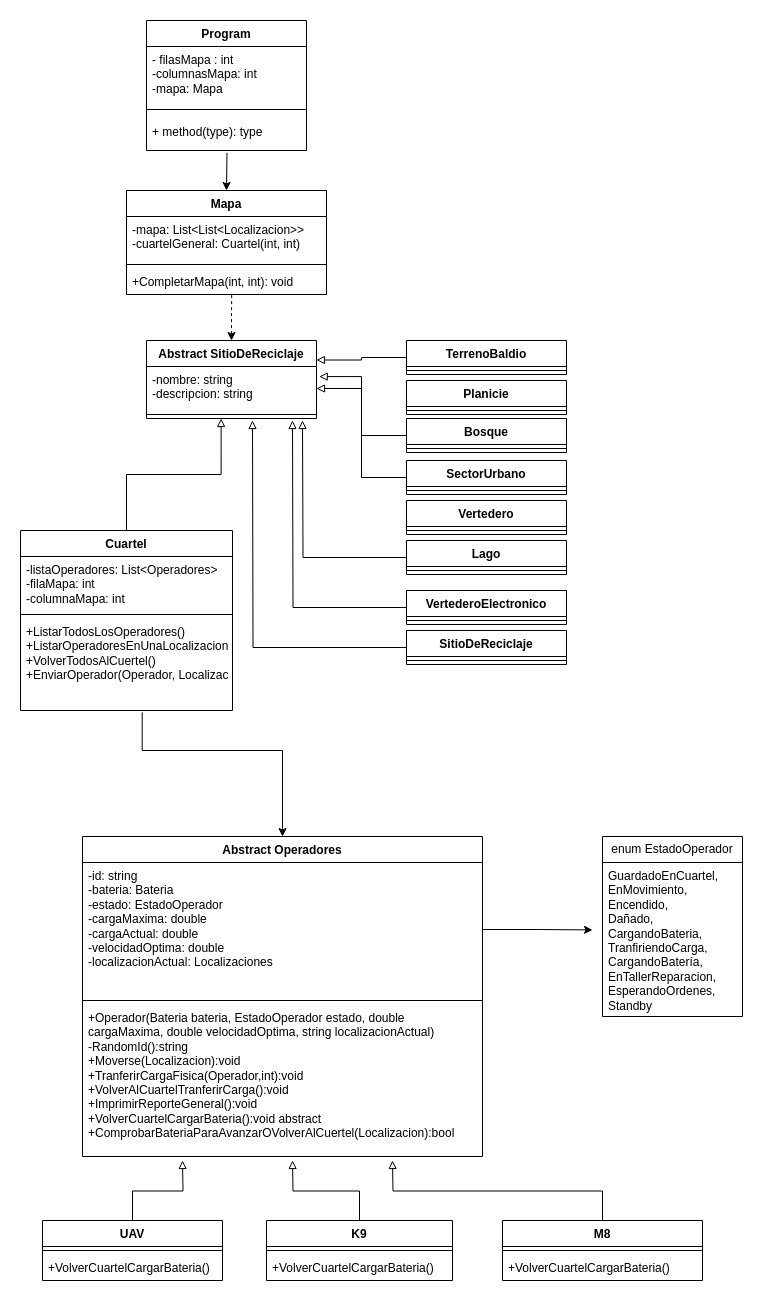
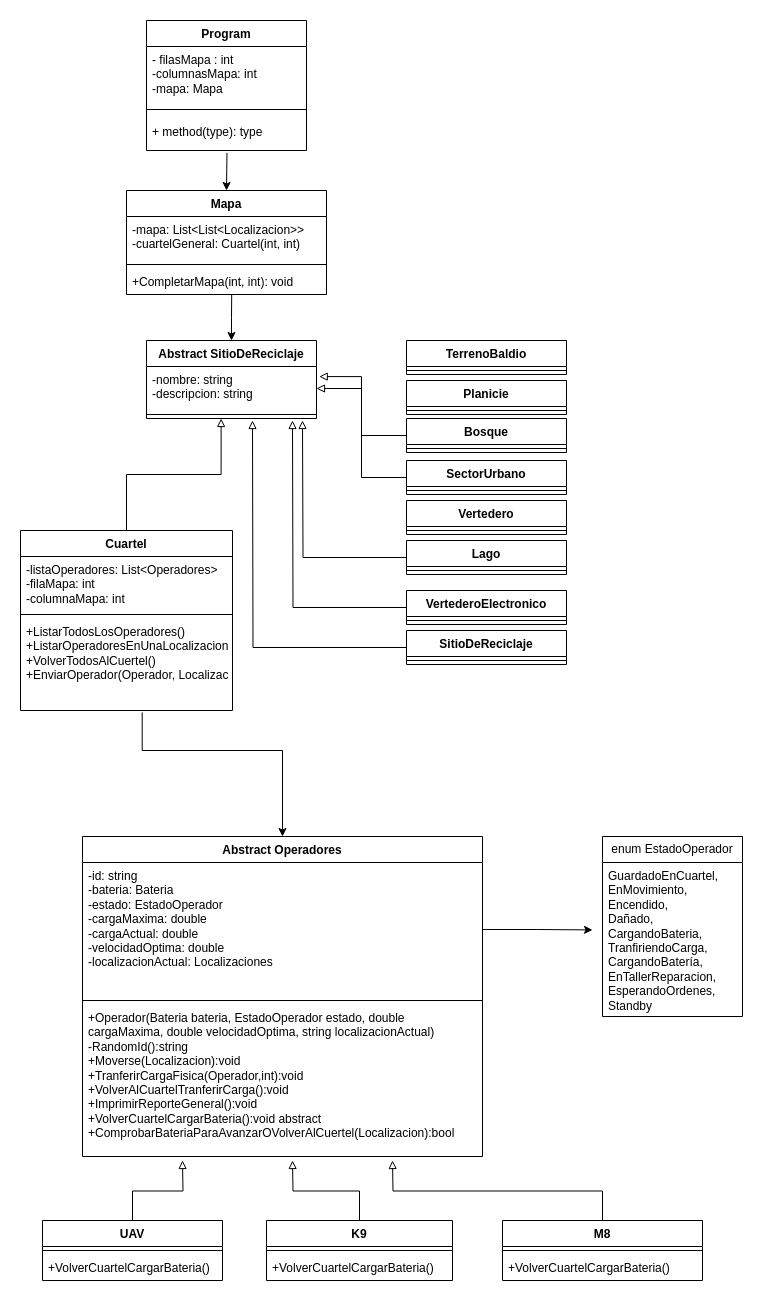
  <mxCell id="0" />
  <mxCell id="1" parent="0" />
  <mxCell id="2" value="Program" style="swimlane;fontStyle=1;align=center;verticalAlign=top;childLayout=stackLayout;horizontal=1;startSize=26;horizontalStack=0;resizeParent=1;resizeParentMax=0;resizeLast=0;collapsible=1;marginBottom=0;whiteSpace=wrap;html=1;" vertex="1" parent="1"><mxGeometry x="146" y="20" width="160" height="130" as="geometry" /></mxCell>
  <mxCell id="3" value="- filasMapa : int&lt;br&gt;-columnasMapa: int&lt;br&gt;-mapa: Mapa" style="text;strokeColor=none;fillColor=none;align=left;verticalAlign=top;spacingLeft=4;spacingRight=4;overflow=hidden;rotatable=0;points=[[0,0.5],[1,0.5]];portConstraint=eastwest;whiteSpace=wrap;html=1;" vertex="1" parent="2"><mxGeometry y="26" width="160" height="54" as="geometry" /></mxCell>
  <mxCell id="4" value="" style="line;strokeWidth=1;fillColor=none;align=left;verticalAlign=middle;spacingTop=-1;spacingLeft=3;spacingRight=3;rotatable=0;labelPosition=right;points=[];portConstraint=eastwest;strokeColor=inherit;" vertex="1" parent="2"><mxGeometry y="80" width="160" height="18" as="geometry" /></mxCell>
  <mxCell id="5" value="+ method(type): type" style="text;strokeColor=none;fillColor=none;align=left;verticalAlign=top;spacingLeft=4;spacingRight=4;overflow=hidden;rotatable=0;points=[[0,0.5],[1,0.5]];portConstraint=eastwest;whiteSpace=wrap;html=1;" vertex="1" parent="2"><mxGeometry y="98" width="160" height="32" as="geometry" /></mxCell>
  <mxCell id="6" value="Mapa" style="swimlane;fontStyle=1;align=center;verticalAlign=top;childLayout=stackLayout;horizontal=1;startSize=26;horizontalStack=0;resizeParent=1;resizeParentMax=0;resizeLast=0;collapsible=1;marginBottom=0;whiteSpace=wrap;html=1;" vertex="1" parent="1"><mxGeometry x="126" y="190" width="200" height="104" as="geometry" /></mxCell>
  <mxCell id="7" value="-mapa: List&amp;lt;List&amp;lt;Localizacion&amp;gt;&amp;gt;&lt;br&gt;-cuartelGeneral: Cuartel(int, int)" style="text;strokeColor=none;fillColor=none;align=left;verticalAlign=top;spacingLeft=4;spacingRight=4;overflow=hidden;rotatable=0;points=[[0,0.5],[1,0.5]];portConstraint=eastwest;whiteSpace=wrap;html=1;" vertex="1" parent="6"><mxGeometry y="26" width="200" height="44" as="geometry" /></mxCell>
  <mxCell id="8" value="" style="line;strokeWidth=1;fillColor=none;align=left;verticalAlign=middle;spacingTop=-1;spacingLeft=3;spacingRight=3;rotatable=0;labelPosition=right;points=[];portConstraint=eastwest;strokeColor=inherit;" vertex="1" parent="6"><mxGeometry y="70" width="200" height="8" as="geometry" /></mxCell>
  <mxCell id="9" value="+CompletarMapa(int, int): void" style="text;strokeColor=none;fillColor=none;align=left;verticalAlign=top;spacingLeft=4;spacingRight=4;overflow=hidden;rotatable=0;points=[[0,0.5],[1,0.5]];portConstraint=eastwest;whiteSpace=wrap;html=1;" vertex="1" parent="6"><mxGeometry y="78" width="200" height="26" as="geometry" /></mxCell>
  <mxCell id="10" value="Cuartel" style="swimlane;fontStyle=1;align=center;verticalAlign=top;childLayout=stackLayout;horizontal=1;startSize=26;horizontalStack=0;resizeParent=1;resizeParentMax=0;resizeLast=0;collapsible=1;marginBottom=0;whiteSpace=wrap;html=1;" vertex="1" parent="1"><mxGeometry x="20" y="530" width="212" height="180" as="geometry" /></mxCell>
  <mxCell id="11" value="-listaOperadores: List&amp;lt;Operadores&amp;gt;&lt;br&gt;-filaMapa: int&lt;br&gt;-columnaMapa: int" style="text;strokeColor=none;fillColor=none;align=left;verticalAlign=top;spacingLeft=4;spacingRight=4;overflow=hidden;rotatable=0;points=[[0,0.5],[1,0.5]];portConstraint=eastwest;whiteSpace=wrap;html=1;" vertex="1" parent="10"><mxGeometry y="26" width="212" height="54" as="geometry" /></mxCell>
  <mxCell id="12" value="" style="line;strokeWidth=1;fillColor=none;align=left;verticalAlign=middle;spacingTop=-1;spacingLeft=3;spacingRight=3;rotatable=0;labelPosition=right;points=[];portConstraint=eastwest;strokeColor=inherit;" vertex="1" parent="10"><mxGeometry y="80" width="212" height="8" as="geometry" /></mxCell>
  <mxCell id="13" value="+ListarTodosLosOperadores()&lt;br&gt;+ListarOperadoresEnUnaLocalizacion(Localizacion)&lt;br&gt;+VolverTodosAlCuertel()&lt;br&gt;+EnviarOperador(Operador, Localizacion)" style="text;strokeColor=none;fillColor=none;align=left;verticalAlign=top;spacingLeft=4;spacingRight=4;overflow=hidden;rotatable=0;points=[[0,0.5],[1,0.5]];portConstraint=eastwest;whiteSpace=wrap;html=1;" vertex="1" parent="10"><mxGeometry y="88" width="212" height="92" as="geometry" /></mxCell>
  <mxCell id="14" value="Abstract SitioDeReciclaje" style="swimlane;fontStyle=1;align=center;verticalAlign=top;childLayout=stackLayout;horizontal=1;startSize=26;horizontalStack=0;resizeParent=1;resizeParentMax=0;resizeLast=0;collapsible=1;marginBottom=0;whiteSpace=wrap;html=1;" vertex="1" parent="1"><mxGeometry x="146" y="340" width="170" height="78" as="geometry" /></mxCell>
  <mxCell id="15" value="-nombre: string&lt;br&gt;-descripcion: string" style="text;strokeColor=none;fillColor=none;align=left;verticalAlign=top;spacingLeft=4;spacingRight=4;overflow=hidden;rotatable=0;points=[[0,0.5],[1,0.5]];portConstraint=eastwest;whiteSpace=wrap;html=1;" vertex="1" parent="14"><mxGeometry y="26" width="170" height="44" as="geometry" /></mxCell>
  <mxCell id="16" value="" style="line;strokeWidth=1;fillColor=none;align=left;verticalAlign=middle;spacingTop=-1;spacingLeft=3;spacingRight=3;rotatable=0;labelPosition=right;points=[];portConstraint=eastwest;strokeColor=inherit;" vertex="1" parent="14"><mxGeometry y="70" width="170" height="8" as="geometry" /></mxCell>
  <mxCell id="17" style="edgeStyle=orthogonalEdgeStyle;rounded=0;orthogonalLoop=1;jettySize=auto;html=1;exitX=0.5;exitY=0;exitDx=0;exitDy=0;entryX=0.503;entryY=1.073;entryDx=0;entryDy=0;entryPerimeter=0;startArrow=classic;startFill=1;endArrow=none;endFill=0;" edge="1" parent="1" source="6" target="5"><mxGeometry relative="1" as="geometry" /></mxCell>
  <mxCell id="18" value="Abstract Operadores" style="swimlane;fontStyle=1;align=center;verticalAlign=top;childLayout=stackLayout;horizontal=1;startSize=26;horizontalStack=0;resizeParent=1;resizeParentMax=0;resizeLast=0;collapsible=1;marginBottom=0;whiteSpace=wrap;html=1;" vertex="1" parent="1"><mxGeometry x="82" y="836" width="400" height="320" as="geometry" /></mxCell>
  <mxCell id="19" style="edgeStyle=orthogonalEdgeStyle;rounded=0;orthogonalLoop=1;jettySize=auto;html=1;exitX=1;exitY=0.5;exitDx=0;exitDy=0;" edge="1" parent="18" source="20"><mxGeometry relative="1" as="geometry"><mxPoint x="510" y="93.429" as="targetPoint" /></mxGeometry></mxCell>
  <mxCell id="20" value="-id: string&lt;br&gt;-bateria: Bateria&lt;br&gt;-estado: EstadoOperador&lt;br&gt;-cargaMaxima: double&lt;br&gt;-cargaActual: double&lt;br&gt;-velocidadOptima: double&lt;br&gt;-localizacionActual: Localizaciones" style="text;strokeColor=none;fillColor=none;align=left;verticalAlign=top;spacingLeft=4;spacingRight=4;overflow=hidden;rotatable=0;points=[[0,0.5],[1,0.5]];portConstraint=eastwest;whiteSpace=wrap;html=1;" vertex="1" parent="18"><mxGeometry y="26" width="400" height="134" as="geometry" /></mxCell>
  <mxCell id="21" value="" style="line;strokeWidth=1;fillColor=none;align=left;verticalAlign=middle;spacingTop=-1;spacingLeft=3;spacingRight=3;rotatable=0;labelPosition=right;points=[];portConstraint=eastwest;strokeColor=inherit;" vertex="1" parent="18"><mxGeometry y="160" width="400" height="8" as="geometry" /></mxCell>
  <mxCell id="22" value="&lt;div&gt;+Operador(Bateria bateria, EstadoOperador estado, double cargaMaxima, double velocidadOptima, string localizacionActual)&lt;/div&gt;&lt;div&gt;-RandomId():string&lt;/div&gt;&lt;div&gt;+Moverse(Localizacion):void&lt;/div&gt;&lt;div&gt;+TranferirCargaFisica(Operador,int):void&lt;/div&gt;&lt;div&gt;+VolverAlCuartelTranferirCarga():void&lt;/div&gt;&lt;div&gt;+ImprimirReporteGeneral():void&lt;/div&gt;&lt;div&gt;+VolverCuartelCargarBateria():void abstract&lt;/div&gt;&lt;div&gt;+ComprobarBateriaParaAvanzarOVolverAlCuertel(Localizacion):bool&lt;/div&gt;&lt;div&gt;&lt;br&gt;&lt;/div&gt;" style="text;strokeColor=none;fillColor=none;align=left;verticalAlign=top;spacingLeft=4;spacingRight=4;overflow=hidden;rotatable=0;points=[[0,0.5],[1,0.5]];portConstraint=eastwest;whiteSpace=wrap;html=1;" vertex="1" parent="18"><mxGeometry y="168" width="400" height="152" as="geometry" /></mxCell>
  <mxCell id="23" value="enum EstadoOperador" style="swimlane;fontStyle=0;childLayout=stackLayout;horizontal=1;startSize=26;fillColor=none;horizontalStack=0;resizeParent=1;resizeParentMax=0;resizeLast=0;collapsible=1;marginBottom=0;whiteSpace=wrap;html=1;" vertex="1" parent="1"><mxGeometry x="602" y="836" width="140" height="180" as="geometry" /></mxCell>
  <mxCell id="24" value="&lt;div&gt;GuardadoEnCuartel,&lt;/div&gt;&lt;div&gt;EnMovimiento,&lt;/div&gt;&lt;div&gt;Encendido,&lt;/div&gt;&lt;div&gt;Dañado,&lt;/div&gt;&lt;div&gt;CargandoBateria,&lt;/div&gt;&lt;div&gt;TranfiriendoCarga,&lt;/div&gt;&lt;div&gt;CargandoBatería,&lt;/div&gt;&lt;div&gt;EnTallerReparacion,&lt;/div&gt;&lt;div&gt;EsperandoOrdenes,&lt;/div&gt;&lt;div&gt;Standby&lt;/div&gt;" style="text;strokeColor=none;fillColor=none;align=left;verticalAlign=top;spacingLeft=4;spacingRight=4;overflow=hidden;rotatable=0;points=[[0,0.5],[1,0.5]];portConstraint=eastwest;whiteSpace=wrap;html=1;" vertex="1" parent="23"><mxGeometry y="26" width="140" height="154" as="geometry" /></mxCell>
  <mxCell id="25" style="edgeStyle=orthogonalEdgeStyle;rounded=0;orthogonalLoop=1;jettySize=auto;html=1;exitX=0.5;exitY=0;exitDx=0;exitDy=0;endArrow=block;endFill=0;strokeWidth=1;" edge="1" parent="1" source="26"><mxGeometry relative="1" as="geometry"><mxPoint x="182" y="1160" as="targetPoint" /></mxGeometry></mxCell>
  <mxCell id="26" value="UAV" style="swimlane;fontStyle=1;align=center;verticalAlign=top;childLayout=stackLayout;horizontal=1;startSize=26;horizontalStack=0;resizeParent=1;resizeParentMax=0;resizeLast=0;collapsible=1;marginBottom=0;whiteSpace=wrap;html=1;" vertex="1" parent="1"><mxGeometry x="42" y="1220" width="180" height="60" as="geometry" /></mxCell>
  <mxCell id="27" value="" style="line;strokeWidth=1;fillColor=none;align=left;verticalAlign=middle;spacingTop=-1;spacingLeft=3;spacingRight=3;rotatable=0;labelPosition=right;points=[];portConstraint=eastwest;strokeColor=inherit;" vertex="1" parent="26"><mxGeometry y="26" width="180" height="8" as="geometry" /></mxCell>
  <mxCell id="28" value="+VolverCuartelCargarBateria()" style="text;strokeColor=none;fillColor=none;align=left;verticalAlign=top;spacingLeft=4;spacingRight=4;overflow=hidden;rotatable=0;points=[[0,0.5],[1,0.5]];portConstraint=eastwest;whiteSpace=wrap;html=1;" vertex="1" parent="26"><mxGeometry y="34" width="180" height="26" as="geometry" /></mxCell>
  <mxCell id="29" style="edgeStyle=orthogonalEdgeStyle;rounded=0;orthogonalLoop=1;jettySize=auto;html=1;exitX=0.5;exitY=0;exitDx=0;exitDy=0;endArrow=block;endFill=0;" edge="1" parent="1" source="30"><mxGeometry relative="1" as="geometry"><mxPoint x="292" y="1160" as="targetPoint" /></mxGeometry></mxCell>
  <mxCell id="30" value="K9" style="swimlane;fontStyle=1;align=center;verticalAlign=top;childLayout=stackLayout;horizontal=1;startSize=26;horizontalStack=0;resizeParent=1;resizeParentMax=0;resizeLast=0;collapsible=1;marginBottom=0;whiteSpace=wrap;html=1;" vertex="1" parent="1"><mxGeometry x="266" y="1220" width="186" height="60" as="geometry" /></mxCell>
  <mxCell id="31" value="" style="line;strokeWidth=1;fillColor=none;align=left;verticalAlign=middle;spacingTop=-1;spacingLeft=3;spacingRight=3;rotatable=0;labelPosition=right;points=[];portConstraint=eastwest;strokeColor=inherit;" vertex="1" parent="30"><mxGeometry y="26" width="186" height="8" as="geometry" /></mxCell>
  <mxCell id="32" value="+VolverCuartelCargarBateria()" style="text;strokeColor=none;fillColor=none;align=left;verticalAlign=top;spacingLeft=4;spacingRight=4;overflow=hidden;rotatable=0;points=[[0,0.5],[1,0.5]];portConstraint=eastwest;whiteSpace=wrap;html=1;" vertex="1" parent="30"><mxGeometry y="34" width="186" height="26" as="geometry" /></mxCell>
  <mxCell id="33" style="edgeStyle=orthogonalEdgeStyle;rounded=0;orthogonalLoop=1;jettySize=auto;html=1;exitX=0.5;exitY=0;exitDx=0;exitDy=0;endArrow=block;endFill=0;" edge="1" parent="1" source="34"><mxGeometry relative="1" as="geometry"><mxPoint x="392" y="1160" as="targetPoint" /></mxGeometry></mxCell>
  <mxCell id="34" value="M8" style="swimlane;fontStyle=1;align=center;verticalAlign=top;childLayout=stackLayout;horizontal=1;startSize=26;horizontalStack=0;resizeParent=1;resizeParentMax=0;resizeLast=0;collapsible=1;marginBottom=0;whiteSpace=wrap;html=1;" vertex="1" parent="1"><mxGeometry x="502" y="1220" width="200" height="60" as="geometry" /></mxCell>
  <mxCell id="35" value="" style="line;strokeWidth=1;fillColor=none;align=left;verticalAlign=middle;spacingTop=-1;spacingLeft=3;spacingRight=3;rotatable=0;labelPosition=right;points=[];portConstraint=eastwest;strokeColor=inherit;" vertex="1" parent="34"><mxGeometry y="26" width="200" height="8" as="geometry" /></mxCell>
  <mxCell id="36" value="+VolverCuartelCargarBateria()" style="text;strokeColor=none;fillColor=none;align=left;verticalAlign=top;spacingLeft=4;spacingRight=4;overflow=hidden;rotatable=0;points=[[0,0.5],[1,0.5]];portConstraint=eastwest;whiteSpace=wrap;html=1;" vertex="1" parent="34"><mxGeometry y="34" width="200" height="26" as="geometry" /></mxCell>
  <mxCell id="37" style="edgeStyle=orthogonalEdgeStyle;rounded=0;orthogonalLoop=1;jettySize=auto;html=1;exitX=0.5;exitY=0;exitDx=0;exitDy=0;entryX=0.574;entryY=1.021;entryDx=0;entryDy=0;entryPerimeter=0;startArrow=classic;startFill=1;endArrow=none;endFill=0;" edge="1" parent="1" source="18" target="13"><mxGeometry relative="1" as="geometry"><Array as="points"><mxPoint x="282" y="750" /><mxPoint x="142" y="750" /></Array></mxGeometry></mxCell>
- <mxCell id="38" style="edgeStyle=orthogonalEdgeStyle;rounded=0;orthogonalLoop=1;jettySize=auto;html=1;exitX=0.5;exitY=0;exitDx=0;exitDy=0;entryX=0.526;entryY=1.007;entryDx=0;entryDy=0;entryPerimeter=0;startArrow=classic;startFill=1;endArrow=none;endFill=0;dashed=1;" edge="1" parent="1" source="14" target="9"><mxGeometry relative="1" as="geometry" /></mxCell>
+ <mxCell id="38" style="edgeStyle=orthogonalEdgeStyle;rounded=0;orthogonalLoop=1;jettySize=auto;html=1;exitX=0.5;exitY=0;exitDx=0;exitDy=0;entryX=0.526;entryY=1.007;entryDx=0;entryDy=0;entryPerimeter=0;startArrow=classic;startFill=1;endArrow=none;endFill=0;" edge="1" parent="1" source="14" target="9"><mxGeometry relative="1" as="geometry" /></mxCell>
  <mxCell id="39" style="edgeStyle=orthogonalEdgeStyle;rounded=0;orthogonalLoop=1;jettySize=auto;html=1;exitX=0.5;exitY=0;exitDx=0;exitDy=0;entryX=0.439;entryY=1;entryDx=0;entryDy=0;entryPerimeter=0;endArrow=block;endFill=0;" edge="1" parent="1" source="10" target="16"><mxGeometry relative="1" as="geometry" /></mxCell>
- <mxCell id="40" style="edgeStyle=orthogonalEdgeStyle;rounded=0;orthogonalLoop=1;jettySize=auto;html=1;exitX=0;exitY=0.5;exitDx=0;exitDy=0;entryX=1;entryY=0.25;entryDx=0;entryDy=0;endArrow=block;endFill=0;" edge="1" parent="1" source="41" target="14"><mxGeometry relative="1" as="geometry" /></mxCell>
  <mxCell id="41" value="TerrenoBaldio" style="swimlane;fontStyle=1;align=center;verticalAlign=top;childLayout=stackLayout;horizontal=1;startSize=26;horizontalStack=0;resizeParent=1;resizeParentMax=0;resizeLast=0;collapsible=1;marginBottom=0;whiteSpace=wrap;html=1;" vertex="1" parent="1"><mxGeometry x="406" y="340" width="160" height="34" as="geometry" /></mxCell>
  <mxCell id="42" value="" style="line;strokeWidth=1;fillColor=none;align=left;verticalAlign=middle;spacingTop=-1;spacingLeft=3;spacingRight=3;rotatable=0;labelPosition=right;points=[];portConstraint=eastwest;strokeColor=inherit;" vertex="1" parent="41"><mxGeometry y="26" width="160" height="8" as="geometry" /></mxCell>
  <mxCell id="43" value="Planicie" style="swimlane;fontStyle=1;align=center;verticalAlign=top;childLayout=stackLayout;horizontal=1;startSize=26;horizontalStack=0;resizeParent=1;resizeParentMax=0;resizeLast=0;collapsible=1;marginBottom=0;whiteSpace=wrap;html=1;" vertex="1" parent="1"><mxGeometry x="406" y="380" width="160" height="34" as="geometry" /></mxCell>
  <mxCell id="44" value="" style="line;strokeWidth=1;fillColor=none;align=left;verticalAlign=middle;spacingTop=-1;spacingLeft=3;spacingRight=3;rotatable=0;labelPosition=right;points=[];portConstraint=eastwest;strokeColor=inherit;" vertex="1" parent="43"><mxGeometry y="26" width="160" height="8" as="geometry" /></mxCell>
  <mxCell id="45" value="Bosque" style="swimlane;fontStyle=1;align=center;verticalAlign=top;childLayout=stackLayout;horizontal=1;startSize=26;horizontalStack=0;resizeParent=1;resizeParentMax=0;resizeLast=0;collapsible=1;marginBottom=0;whiteSpace=wrap;html=1;" vertex="1" parent="1"><mxGeometry x="406" y="418" width="160" height="34" as="geometry" /></mxCell>
  <mxCell id="46" value="" style="line;strokeWidth=1;fillColor=none;align=left;verticalAlign=middle;spacingTop=-1;spacingLeft=3;spacingRight=3;rotatable=0;labelPosition=right;points=[];portConstraint=eastwest;strokeColor=inherit;" vertex="1" parent="45"><mxGeometry y="26" width="160" height="8" as="geometry" /></mxCell>
  <mxCell id="47" style="edgeStyle=orthogonalEdgeStyle;rounded=0;orthogonalLoop=1;jettySize=auto;html=1;exitX=0;exitY=0.5;exitDx=0;exitDy=0;entryX=1.016;entryY=0.229;entryDx=0;entryDy=0;entryPerimeter=0;endArrow=block;endFill=0;" edge="1" parent="1" source="45" target="15"><mxGeometry relative="1" as="geometry" /></mxCell>
  <mxCell id="48" style="edgeStyle=orthogonalEdgeStyle;rounded=0;orthogonalLoop=1;jettySize=auto;html=1;exitX=0;exitY=0.5;exitDx=0;exitDy=0;entryX=1;entryY=0.5;entryDx=0;entryDy=0;endArrow=block;endFill=0;" edge="1" parent="1" source="49" target="15"><mxGeometry relative="1" as="geometry" /></mxCell>
  <mxCell id="49" value="SectorUrbano" style="swimlane;fontStyle=1;align=center;verticalAlign=top;childLayout=stackLayout;horizontal=1;startSize=26;horizontalStack=0;resizeParent=1;resizeParentMax=0;resizeLast=0;collapsible=1;marginBottom=0;whiteSpace=wrap;html=1;" vertex="1" parent="1"><mxGeometry x="406" y="460" width="160" height="34" as="geometry" /></mxCell>
  <mxCell id="50" value="" style="line;strokeWidth=1;fillColor=none;align=left;verticalAlign=middle;spacingTop=-1;spacingLeft=3;spacingRight=3;rotatable=0;labelPosition=right;points=[];portConstraint=eastwest;strokeColor=inherit;" vertex="1" parent="49"><mxGeometry y="26" width="160" height="8" as="geometry" /></mxCell>
  <mxCell id="51" value="Vertedero" style="swimlane;fontStyle=1;align=center;verticalAlign=top;childLayout=stackLayout;horizontal=1;startSize=26;horizontalStack=0;resizeParent=1;resizeParentMax=0;resizeLast=0;collapsible=1;marginBottom=0;whiteSpace=wrap;html=1;" vertex="1" parent="1"><mxGeometry x="406" y="500" width="160" height="34" as="geometry" /></mxCell>
  <mxCell id="52" value="" style="line;strokeWidth=1;fillColor=none;align=left;verticalAlign=middle;spacingTop=-1;spacingLeft=3;spacingRight=3;rotatable=0;labelPosition=right;points=[];portConstraint=eastwest;strokeColor=inherit;" vertex="1" parent="51"><mxGeometry y="26" width="160" height="8" as="geometry" /></mxCell>
  <mxCell id="53" style="edgeStyle=orthogonalEdgeStyle;rounded=0;orthogonalLoop=1;jettySize=auto;html=1;exitX=0;exitY=0.5;exitDx=0;exitDy=0;endArrow=block;endFill=0;" edge="1" parent="1" source="54"><mxGeometry relative="1" as="geometry"><mxPoint x="302" y="420" as="targetPoint" /></mxGeometry></mxCell>
  <mxCell id="54" value="Lago" style="swimlane;fontStyle=1;align=center;verticalAlign=top;childLayout=stackLayout;horizontal=1;startSize=26;horizontalStack=0;resizeParent=1;resizeParentMax=0;resizeLast=0;collapsible=1;marginBottom=0;whiteSpace=wrap;html=1;" vertex="1" parent="1"><mxGeometry x="406" y="540" width="160" height="34" as="geometry" /></mxCell>
  <mxCell id="55" value="" style="line;strokeWidth=1;fillColor=none;align=left;verticalAlign=middle;spacingTop=-1;spacingLeft=3;spacingRight=3;rotatable=0;labelPosition=right;points=[];portConstraint=eastwest;strokeColor=inherit;" vertex="1" parent="54"><mxGeometry y="26" width="160" height="8" as="geometry" /></mxCell>
  <mxCell id="56" style="edgeStyle=orthogonalEdgeStyle;rounded=0;orthogonalLoop=1;jettySize=auto;html=1;exitX=0;exitY=0.5;exitDx=0;exitDy=0;endArrow=block;endFill=0;" edge="1" parent="1" source="57"><mxGeometry relative="1" as="geometry"><mxPoint x="292" y="420" as="targetPoint" /></mxGeometry></mxCell>
  <mxCell id="57" value="VertederoElectronico" style="swimlane;fontStyle=1;align=center;verticalAlign=top;childLayout=stackLayout;horizontal=1;startSize=26;horizontalStack=0;resizeParent=1;resizeParentMax=0;resizeLast=0;collapsible=1;marginBottom=0;whiteSpace=wrap;html=1;" vertex="1" parent="1"><mxGeometry x="406" y="590" width="160" height="34" as="geometry" /></mxCell>
  <mxCell id="58" value="" style="line;strokeWidth=1;fillColor=none;align=left;verticalAlign=middle;spacingTop=-1;spacingLeft=3;spacingRight=3;rotatable=0;labelPosition=right;points=[];portConstraint=eastwest;strokeColor=inherit;" vertex="1" parent="57"><mxGeometry y="26" width="160" height="8" as="geometry" /></mxCell>
  <mxCell id="59" style="edgeStyle=orthogonalEdgeStyle;rounded=0;orthogonalLoop=1;jettySize=auto;html=1;exitX=0;exitY=0.5;exitDx=0;exitDy=0;endArrow=block;endFill=0;" edge="1" parent="1" source="60"><mxGeometry relative="1" as="geometry"><mxPoint x="252" y="420" as="targetPoint" /></mxGeometry></mxCell>
  <mxCell id="60" value="SitioDeReciclaje" style="swimlane;fontStyle=1;align=center;verticalAlign=top;childLayout=stackLayout;horizontal=1;startSize=26;horizontalStack=0;resizeParent=1;resizeParentMax=0;resizeLast=0;collapsible=1;marginBottom=0;whiteSpace=wrap;html=1;" vertex="1" parent="1"><mxGeometry x="406" y="630" width="160" height="34" as="geometry" /></mxCell>
  <mxCell id="61" value="" style="line;strokeWidth=1;fillColor=none;align=left;verticalAlign=middle;spacingTop=-1;spacingLeft=3;spacingRight=3;rotatable=0;labelPosition=right;points=[];portConstraint=eastwest;strokeColor=inherit;" vertex="1" parent="60"><mxGeometry y="26" width="160" height="8" as="geometry" /></mxCell>
